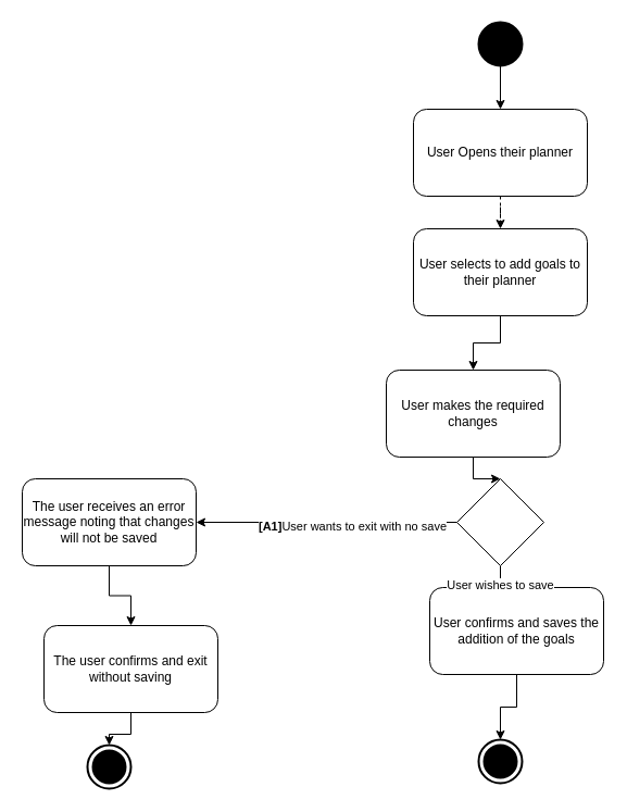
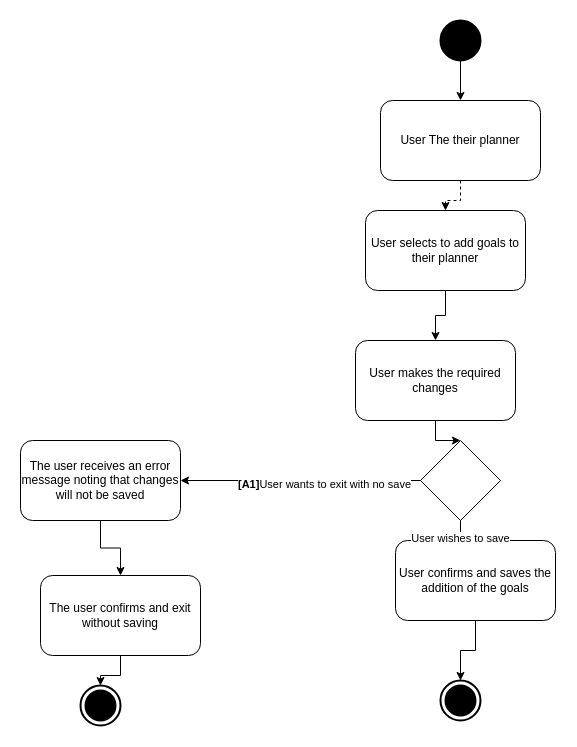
  <mxCell id="0" />
  <mxCell id="1" parent="0" />
  <mxCell id="2" value="" style="html=1;shape=mxgraph.sysml.actFinal;strokeWidth=2;verticalLabelPosition=bottom;verticalAlignment=top;" vertex="1" parent="1"><mxGeometry x="440" y="680" width="40" height="40" as="geometry" /></mxCell>
  <mxCell id="3" style="edgeStyle=orthogonalEdgeStyle;rounded=0;orthogonalLoop=1;jettySize=auto;html=1;entryX=0.5;entryY=0;entryDx=0;entryDy=0;" edge="1" parent="1" source="4" target="16"><mxGeometry relative="1" as="geometry" /></mxCell>
  <mxCell id="4" value="" style="shape=ellipse;html=1;fillColor=#000000;strokeWidth=2;verticalLabelPosition=bottom;verticalAlignment=top;perimeter=ellipsePerimeter;" vertex="1" parent="1"><mxGeometry x="440" y="20" width="40" height="40" as="geometry" /></mxCell>
  <mxCell id="5" style="edgeStyle=orthogonalEdgeStyle;rounded=0;orthogonalLoop=1;jettySize=auto;html=1;entryX=0.5;entryY=0;entryDx=0;entryDy=0;" edge="1" parent="1" source="6" target="20"><mxGeometry relative="1" as="geometry" /></mxCell>
  <mxCell id="6" value="User makes the required changes" style="shape=rect;html=1;rounded=1;whiteSpace=wrap;align=center;" vertex="1" parent="1"><mxGeometry x="355" y="340" width="160" height="80" as="geometry" /></mxCell>
  <mxCell id="7" style="edgeStyle=orthogonalEdgeStyle;rounded=0;orthogonalLoop=1;jettySize=auto;html=1;entryX=0.5;entryY=0;entryDx=0;entryDy=0;" edge="1" parent="1" source="8" target="6"><mxGeometry relative="1" as="geometry" /></mxCell>
- <mxCell id="8" value="User selects to add goals to their planner" style="shape=rect;html=1;rounded=1;whiteSpace=wrap;align=center;" vertex="1" parent="1"><mxGeometry x="380" y="210" width="160" height="80" as="geometry" /></mxCell>
+ <mxCell id="8" value="User selects to add goals to their planner" style="shape=rect;html=1;rounded=1;whiteSpace=wrap;align=center;" vertex="1" parent="1"><mxGeometry x="365" y="210" width="160" height="80" as="geometry" /></mxCell>
  <mxCell id="9" style="edgeStyle=orthogonalEdgeStyle;rounded=0;orthogonalLoop=1;jettySize=auto;html=1;entryX=0.5;entryY=0;entryDx=0;entryDy=0;" edge="1" parent="1" source="10" target="12"><mxGeometry relative="1" as="geometry" /></mxCell>
  <mxCell id="10" value="The user receives an error message noting that changes will not be saved" style="shape=rect;html=1;rounded=1;whiteSpace=wrap;align=center;" vertex="1" parent="1"><mxGeometry x="20" y="440" width="160" height="80" as="geometry" /></mxCell>
  <mxCell id="11" style="edgeStyle=orthogonalEdgeStyle;rounded=0;orthogonalLoop=1;jettySize=auto;html=1;entryX=0.5;entryY=0;entryDx=0;entryDy=0;entryPerimeter=0;" edge="1" parent="1" source="12" target="21"><mxGeometry relative="1" as="geometry" /></mxCell>
  <mxCell id="12" value="The user confirms and exit without saving" style="shape=rect;html=1;rounded=1;whiteSpace=wrap;align=center;" vertex="1" parent="1"><mxGeometry x="40" y="575" width="160" height="80" as="geometry" /></mxCell>
  <mxCell id="13" value="" style="edgeStyle=orthogonalEdgeStyle;rounded=0;orthogonalLoop=1;jettySize=auto;html=1;" edge="1" parent="1" source="14" target="2"><mxGeometry relative="1" as="geometry" /></mxCell>
  <mxCell id="14" value="User confirms and saves the addition of the goals" style="shape=rect;html=1;rounded=1;whiteSpace=wrap;align=center;" vertex="1" parent="1"><mxGeometry x="395" y="540" width="160" height="80" as="geometry" /></mxCell>
  <mxCell id="15" style="edgeStyle=orthogonalEdgeStyle;rounded=0;orthogonalLoop=1;jettySize=auto;html=1;entryX=0.5;entryY=0;entryDx=0;entryDy=0;dashed=1;" edge="1" parent="1" source="16" target="8"><mxGeometry relative="1" as="geometry" /></mxCell>
- <mxCell id="16" value="User Opens their planner" style="shape=rect;html=1;rounded=1;whiteSpace=wrap;align=center;" vertex="1" parent="1"><mxGeometry x="380" width="160" height="80" as="geometry" y="100" /></mxCell>
+ <mxCell id="16" value="User The their planner" style="shape=rect;html=1;rounded=1;whiteSpace=wrap;align=center;" vertex="1" parent="1"><mxGeometry x="380" width="160" height="80" as="geometry" y="100" /></mxCell>
  <mxCell id="17" value="User wishes to save" style="edgeStyle=orthogonalEdgeStyle;rounded=0;orthogonalLoop=1;jettySize=auto;html=1;entryX=0.5;entryY=0;entryDx=0;entryDy=0;" edge="1" parent="1" source="20" target="14"><mxGeometry relative="1" as="geometry" /></mxCell>
  <mxCell id="18" style="edgeStyle=orthogonalEdgeStyle;rounded=0;orthogonalLoop=1;jettySize=auto;html=1;entryX=1;entryY=0.5;entryDx=0;entryDy=0;" edge="1" parent="1" source="20" target="10"><mxGeometry relative="1" as="geometry" /></mxCell>
  <mxCell id="19" value="&lt;b&gt;[A1]&lt;/b&gt;User wants to exit with no save" style="edgeLabel;html=1;align=center;verticalAlign=middle;resizable=0;points=[];" vertex="1" connectable="0" parent="18"><mxGeometry x="-0.194" y="3" relative="1" as="geometry"><mxPoint as="offset" /></mxGeometry></mxCell>
  <mxCell id="20" value="" style="rhombus;whiteSpace=wrap;html=1;" vertex="1" parent="1"><mxGeometry x="420" y="440" width="80" height="80" as="geometry" /></mxCell>
  <mxCell id="21" value="" style="html=1;shape=mxgraph.sysml.actFinal;strokeWidth=2;verticalLabelPosition=bottom;verticalAlignment=top;" vertex="1" parent="1"><mxGeometry x="80" y="685" width="40" height="40" as="geometry" /></mxCell>
